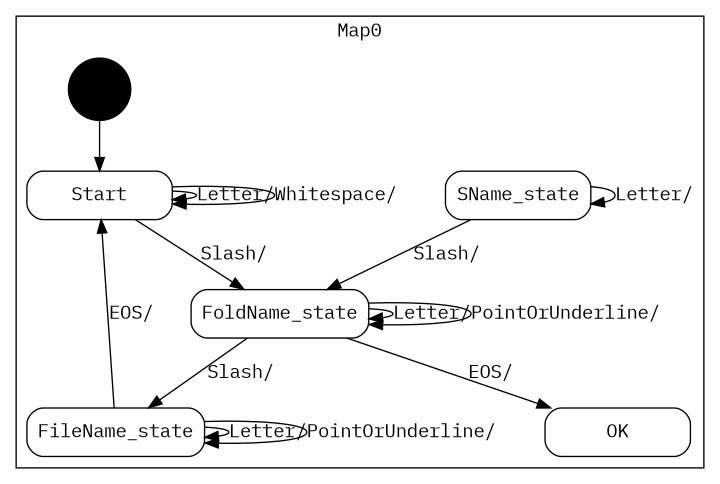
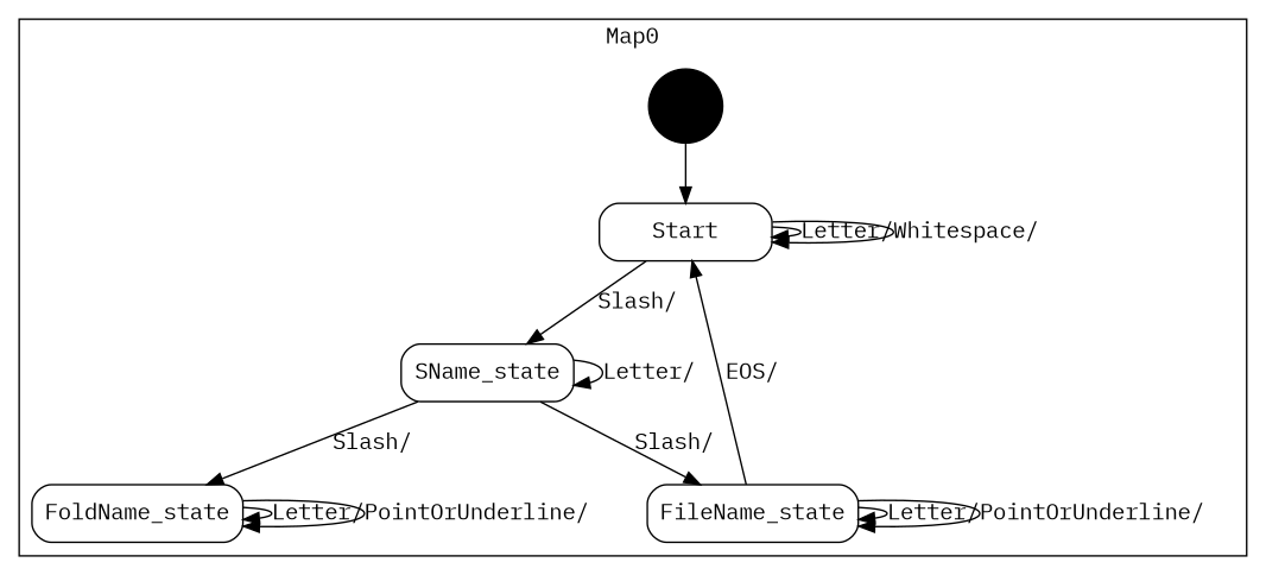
  digraph {
    fontname="IBM Plex Mono"
    node [fontname="IBM Plex Mono" shape=Mrecord]
    edge [fontname="IBM Plex Mono"]
    n1 [label="{Start}" width=1.5]
    n2 [label="{SName_state}" width=1.5]
    n3 [label="{FoldName_state}" width=1.5]
    n4 [label="{FileName_state}" width=1.5]
-   n5 [label="{OK}" width=1.5]
    "%5" [fillcolor=black shape=circle style=filled width=0.25]
    subgraph cluster_1 {
      label=Map0
      n1
      n2
      n3
      n4
-     n5
      "%5"
    }
    n1 -> n1 [label="Letter/\l"]
    n1 -> n1 [label="Whitespace/\l"]
-   n1 -> n3 [label="Slash/\l"]
+   n1 -> n2 [label="Slash/\l"]
    n2 -> n2 [label="Letter/\l"]
    n2 -> n3 [label="Slash/\l"]
    n3 -> n3 [label="Letter/\l"]
    n3 -> n3 [label="PointOrUnderline/\l"]
-   n3 -> n4 [label="Slash/\l"]
-   n3 -> n5 [label="EOS/\l"]
+   n2 -> n4 [label="Slash/\l"]
    n4 -> n1 [label="EOS/\l"]
    n4 -> n4 [label="Letter/\l"]
    n4 -> n4 [label="PointOrUnderline/\l"]
    "%5" -> n1
  }
